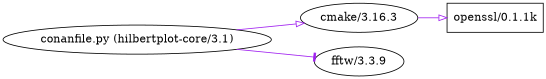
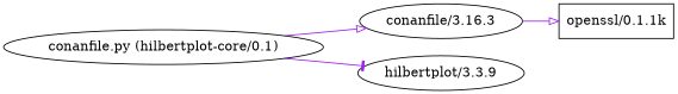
  digraph {
    fontname="DejaVu Serif"
    rankdir=LR
    node [fontname="DejaVu Serif" shape=ellipse]
    edge [arrowhead=onormal color=purple fontname="DejaVu Serif"]
-   "conanfile.py (hilbertplot-core/0.1)" [label="conanfile.py (hilbertplot-core/3.1)"]
-   "cmake/3.16.3"
-   "fftw/3.3.9"
+   "conanfile.py (hilbertplot-core/0.1)"
+   "cmake/3.16.3" [label="conanfile/3.16.3"]
+   "fftw/3.3.9" [label="hilbertplot/3.3.9"]
    n4 [label="openssl/0.1.1k" shape=box]
    "conanfile.py (hilbertplot-core/0.1)" -> "cmake/3.16.3"
    "conanfile.py (hilbertplot-core/0.1)" -> "fftw/3.3.9" [arrowhead=tee]
    "cmake/3.16.3" -> n4
  }
